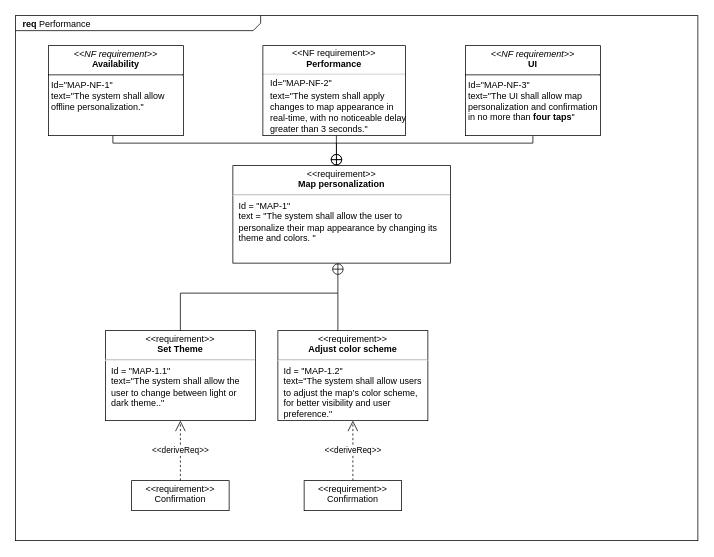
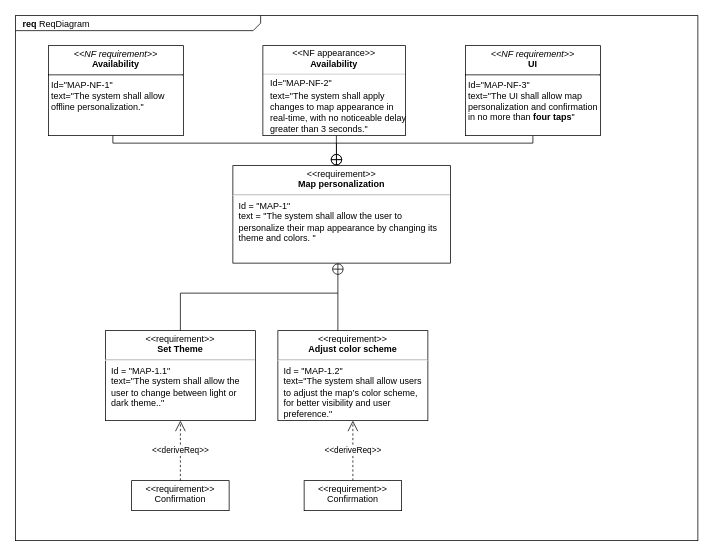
  <mxCell id="0" />
  <mxCell id="1" parent="0" />
- <mxCell id="2" value="&lt;p style=&quot;margin: 0px ; margin-top: 4px ; margin-left: 10px ; text-align: left&quot;&gt;&lt;b&gt;req&lt;/b&gt;&amp;nbsp;Performance&lt;/p&gt;" style="html=1;strokeWidth=1;shape=mxgraph.sysml.package;html=1;overflow=fill;whiteSpace=wrap;fillColor=none;gradientColor=none;fontSize=12;align=center;labelX=327.64;" parent="1" vertex="1"><mxGeometry x="20" y="20" width="910" height="700" as="geometry" /></mxCell>
+ <mxCell id="2" value="&lt;p style=&quot;margin: 0px ; margin-top: 4px ; margin-left: 10px ; text-align: left&quot;&gt;&lt;b&gt;req&lt;/b&gt;&amp;nbsp;ReqDiagram&lt;/p&gt;" style="html=1;strokeWidth=1;shape=mxgraph.sysml.package;html=1;overflow=fill;whiteSpace=wrap;fillColor=none;gradientColor=none;fontSize=12;align=center;labelX=327.64;" parent="1" vertex="1"><mxGeometry x="20" y="20" width="910" height="700" as="geometry" /></mxCell>
  <mxCell id="3" value="&lt;p style=&quot;margin: 0px ; margin-top: 4px ; text-align: center&quot;&gt;&amp;lt;&amp;lt;requirement&amp;gt;&amp;gt;&lt;br&gt;&lt;b&gt;Map personalization&lt;/b&gt;&lt;/p&gt;&lt;hr&gt;&lt;p style=&quot;margin: 0px ; margin-left: 8px ; text-align: left&quot;&gt;Id = &quot;MAP-1&quot;&lt;/p&gt;&lt;p style=&quot;margin: 0px ; margin-left: 8px ; text-align: left&quot;&gt;text = &quot;The system shall allow the user to personalize their map appearance by changing its theme and colors. &quot;&lt;/p&gt;" style="shape=rect;html=1;overflow=fill;whiteSpace=wrap;" parent="1" vertex="1"><mxGeometry x="310" y="220" width="290" height="130" as="geometry" /></mxCell>
  <mxCell id="4" style="edgeStyle=orthogonalEdgeStyle;rounded=0;html=1;endArrow=circlePlus;endFill=0;jettySize=auto;orthogonalLoop=1;exitX=0.5;exitY=0;exitDx=0;exitDy=0;" parent="1" edge="1"><mxGeometry relative="1" as="geometry"><Array as="points"><mxPoint x="450" y="445" /></Array><mxPoint x="457" y="445" as="sourcePoint" /><mxPoint x="450" y="350" as="targetPoint" /></mxGeometry></mxCell>
  <mxCell id="5" value="&lt;p style=&quot;margin: 0px ; margin-top: 4px ; text-align: center&quot;&gt;&amp;lt;&amp;lt;requirement&amp;gt;&amp;gt;&lt;br&gt;&lt;b&gt;Set Theme&lt;/b&gt;&lt;/p&gt;&lt;hr&gt;&lt;p style=&quot;margin: 0px ; margin-left: 8px ; text-align: left&quot;&gt;Id = &quot;MAP-1.1&quot;&lt;/p&gt;&lt;p style=&quot;margin: 0px ; margin-left: 8px ; text-align: left&quot;&gt;text=&quot;The system shall allow the user to change between light or dark theme..&quot;&lt;/p&gt;" style="shape=rect;html=1;overflow=fill;whiteSpace=wrap;" parent="1" vertex="1"><mxGeometry x="140" y="440" width="200" height="120" as="geometry" /></mxCell>
  <mxCell id="6" value="&lt;p style=&quot;margin: 0px ; margin-top: 4px ; text-align: center&quot;&gt;&amp;lt;&amp;lt;requirement&amp;gt;&amp;gt;&lt;br&gt;&lt;b&gt;Adjust color scheme&lt;/b&gt;&lt;/p&gt;&lt;hr&gt;&lt;p style=&quot;margin: 0px ; margin-left: 8px ; text-align: left&quot;&gt;Id = &quot;MAP-1.2&quot;&lt;/p&gt;&lt;p style=&quot;margin: 0px ; margin-left: 8px ; text-align: left&quot;&gt;text=&quot;The system shall allow users to adjust the map’s color scheme, for better visibility and user preference.&quot;&lt;/p&gt;" style="shape=rect;html=1;overflow=fill;whiteSpace=wrap;" parent="1" vertex="1"><mxGeometry x="370" y="440" width="200" height="120" as="geometry" /></mxCell>
  <mxCell id="7" value="&lt;p style=&quot;margin: 0px ; margin-top: 4px ; text-align: center&quot;&gt;&amp;lt;&amp;lt;requirement&amp;gt;&amp;gt;&lt;br&gt;Confirmation&lt;/p&gt;" style="shape=rect;html=1;overflow=fill;whiteSpace=wrap;" parent="1" vertex="1"><mxGeometry x="175" y="640" width="130" height="40" as="geometry" /></mxCell>
  <mxCell id="8" value="" style="endArrow=none;html=1;rounded=0;exitX=0.5;exitY=0;exitDx=0;exitDy=0;" parent="1" source="5" edge="1"><mxGeometry width="50" height="50" relative="1" as="geometry"><mxPoint x="230" y="440" as="sourcePoint" /><mxPoint x="450" y="390" as="targetPoint" /><Array as="points"><mxPoint x="240" y="390" /></Array></mxGeometry></mxCell>
  <mxCell id="9" value="&amp;lt;&amp;lt;deriveReq&amp;gt;&amp;gt;" style="endArrow=open;html=1;edgeStyle=none;endSize=12;dashed=1;rounded=0;entryX=0.5;entryY=1;entryDx=0;entryDy=0;exitX=0.5;exitY=0;exitDx=0;exitDy=0;" parent="1" source="7" target="5" edge="1"><mxGeometry relative="1" as="geometry"><mxPoint x="270" y="390" as="targetPoint" /><mxPoint x="270" y="470" as="sourcePoint" /></mxGeometry></mxCell>
  <mxCell id="10" value="&amp;lt;&amp;lt;deriveReq&amp;gt;&amp;gt;" style="endArrow=open;html=1;edgeStyle=none;endSize=12;dashed=1;rounded=0;entryX=0.5;entryY=1;entryDx=0;entryDy=0;exitX=0.5;exitY=0;exitDx=0;exitDy=0;" parent="1" source="17" target="6" edge="1"><mxGeometry relative="1" as="geometry"><mxPoint x="280" y="400" as="targetPoint" /><mxPoint x="280" y="480" as="sourcePoint" /></mxGeometry></mxCell>
  <mxCell id="11" value="" style="fontStyle=1;align=center;verticalAlign=middle;childLayout=stackLayout;horizontal=1;horizontalStack=0;resizeParent=1;resizeParentMax=0;resizeLast=0;marginBottom=0;" parent="1" vertex="1"><mxGeometry x="350" y="60" width="190" height="120" as="geometry" /></mxCell>
- <mxCell id="12" value="&amp;lt;&amp;lt;NF requirement&amp;gt;&amp;gt;" style="html=1;align=center;spacing=0;verticalAlign=middle;strokeColor=none;fillColor=none;whiteSpace=wrap;spacingTop=3;" parent="11" vertex="1"><mxGeometry width="190" height="16" as="geometry" /></mxCell>
- <mxCell id="13" value="Performance" style="html=1;align=center;spacing=0;verticalAlign=middle;strokeColor=none;fillColor=none;whiteSpace=wrap;fontStyle=1" parent="11" vertex="1"><mxGeometry y="16" width="190" height="18" as="geometry" /></mxCell>
+ <mxCell id="12" value="&amp;lt;&amp;lt;NF appearance&amp;gt;&amp;gt;" style="html=1;align=center;spacing=0;verticalAlign=middle;strokeColor=none;fillColor=none;whiteSpace=wrap;spacingTop=3;" parent="11" vertex="1"><mxGeometry width="190" height="16" as="geometry" /></mxCell>
+ <mxCell id="13" value="Availability" style="html=1;align=center;spacing=0;verticalAlign=middle;strokeColor=none;fillColor=none;whiteSpace=wrap;fontStyle=1" parent="11" vertex="1"><mxGeometry y="16" width="190" height="18" as="geometry" /></mxCell>
  <mxCell id="14" value="" style="line;strokeWidth=0.25;fillColor=none;align=left;verticalAlign=middle;spacingTop=-1;spacingLeft=3;spacingRight=3;rotatable=0;labelPosition=right;points=[];portConstraint=eastwest;" parent="11" vertex="1"><mxGeometry y="34" width="190" height="8" as="geometry" /></mxCell>
  <mxCell id="15" value="Id=&quot;MAP-NF-2&quot;" style="html=1;align=left;spacing=0;verticalAlign=middle;strokeColor=none;fillColor=none;whiteSpace=wrap;spacingLeft=10;" parent="11" vertex="1"><mxGeometry y="42" width="190" height="16" as="geometry" /></mxCell>
  <mxCell id="16" value="text=&quot;The system shall apply changes to map appearance in real-time, with no noticeable delay greater than 3 seconds.&quot;" style="html=1;align=left;spacing=0;verticalAlign=middle;strokeColor=none;fillColor=none;whiteSpace=wrap;spacingLeft=10;" parent="11" vertex="1"><mxGeometry y="58" width="190" height="62" as="geometry" /></mxCell>
  <mxCell id="17" value="&lt;p style=&quot;margin: 0px ; margin-top: 4px ; text-align: center&quot;&gt;&amp;lt;&amp;lt;requirement&amp;gt;&amp;gt;&lt;br&gt;Confirmation&lt;/p&gt;" style="shape=rect;html=1;overflow=fill;whiteSpace=wrap;" parent="1" vertex="1"><mxGeometry x="405" y="640" width="130" height="40" as="geometry" /></mxCell>
  <mxCell id="18" value="&lt;p style=&quot;margin:0px;margin-top:4px;text-align:center;&quot;&gt;&lt;i&gt;&amp;lt;&amp;lt;NF requirement&amp;gt;&amp;gt;&lt;/i&gt;&lt;br&gt;&lt;b&gt;Availability&lt;/b&gt;&lt;/p&gt;&lt;hr size=&quot;1&quot; style=&quot;border-style:solid;&quot;&gt;&lt;p style=&quot;margin:0px;margin-left:4px;&quot;&gt;Id=&quot;MAP-NF-1&quot;&lt;/p&gt;&lt;p style=&quot;margin:0px;margin-left:4px;&quot;&gt;text=&quot;The system shall allow offline personalization.&quot;&lt;/p&gt;" style="verticalAlign=top;align=left;overflow=fill;html=1;whiteSpace=wrap;" vertex="1" parent="1"><mxGeometry x="64" y="60" width="180" height="120" as="geometry" /></mxCell>
  <mxCell id="19" style="edgeStyle=orthogonalEdgeStyle;rounded=0;orthogonalLoop=1;jettySize=auto;html=1;entryX=0.5;entryY=0;entryDx=0;entryDy=0;endArrow=circlePlus;endFill=0;" edge="1" parent="1"><mxGeometry relative="1" as="geometry"><mxPoint x="150" y="180" as="sourcePoint" /><Array as="points"><mxPoint x="150" y="180" /><mxPoint x="150" y="190" /><mxPoint x="448" y="190" /></Array><mxPoint x="448.13" y="220" as="targetPoint" /></mxGeometry></mxCell>
  <mxCell id="20" style="edgeStyle=orthogonalEdgeStyle;rounded=0;orthogonalLoop=1;jettySize=auto;html=1;entryX=0.5;entryY=0;entryDx=0;entryDy=0;endArrow=circlePlus;endFill=0;" edge="1" parent="1"><mxGeometry relative="1" as="geometry"><Array as="points"><mxPoint x="710" y="180" /><mxPoint x="710" y="190" /><mxPoint x="448" y="190" /></Array><mxPoint x="710" y="180" as="sourcePoint" /><mxPoint x="448.13" y="220" as="targetPoint" /></mxGeometry></mxCell>
  <mxCell id="21" value="&lt;p style=&quot;margin:0px;margin-top:4px;text-align:center;&quot;&gt;&lt;i&gt;&amp;lt;&amp;lt;NF requirement&amp;gt;&amp;gt;&lt;/i&gt;&lt;br&gt;&lt;b&gt;UI&lt;/b&gt;&lt;/p&gt;&lt;hr size=&quot;1&quot; style=&quot;border-style:solid;&quot;&gt;&lt;p style=&quot;margin:0px;margin-left:4px;&quot;&gt;Id=&quot;MAP-NF-3&quot;&lt;/p&gt;&lt;p style=&quot;margin:0px;margin-left:4px;&quot;&gt;text=&quot;The UI shall allow map personalization and confirmation in no more than &lt;strong data-end=&quot;1777&quot; data-start=&quot;1765&quot;&gt;four taps&lt;/strong&gt;&quot;&lt;/p&gt;" style="verticalAlign=top;align=left;overflow=fill;html=1;whiteSpace=wrap;" vertex="1" parent="1"><mxGeometry x="620" y="60" width="180" height="120" as="geometry" /></mxCell>
  <mxCell id="22" value="" style="endArrow=none;html=1;rounded=0;entryX=0.516;entryY=1;entryDx=0;entryDy=0;entryPerimeter=0;" edge="1" parent="1" target="16"><mxGeometry width="50" height="50" relative="1" as="geometry"><mxPoint x="448" y="190" as="sourcePoint" /><mxPoint x="520" y="210" as="targetPoint" /></mxGeometry></mxCell>
